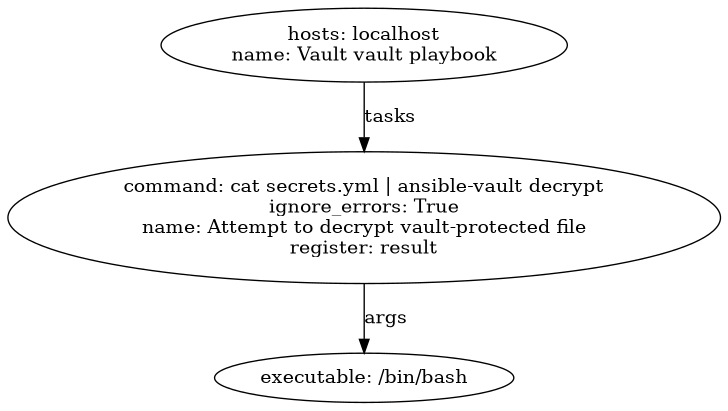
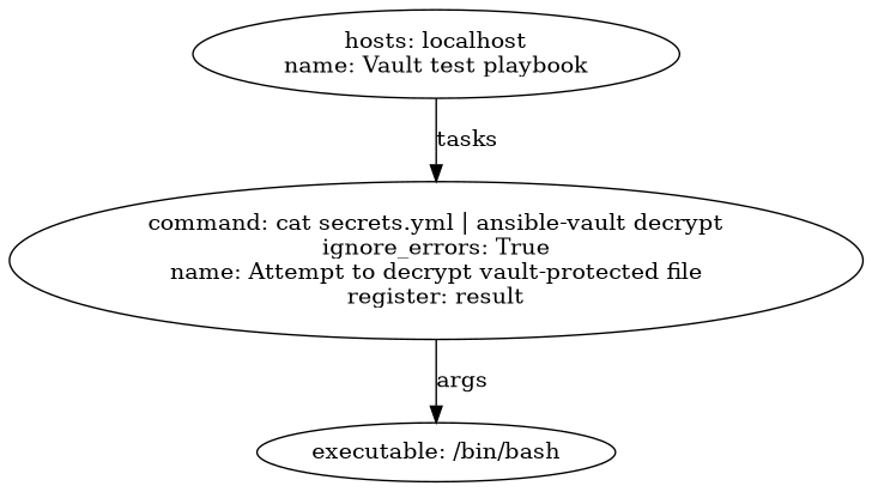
  digraph {
    n1 [label="executable: /bin/bash\n"]
    n2 [label="command: cat secrets.yml | ansible-vault decrypt\nignore_errors: True\nname: Attempt to decrypt vault-protected file\nregister: result\n"]
-   n3 [label="hosts: localhost\nname: Vault vault playbook\n"]
+   n3 [label="hosts: localhost\nname: Vault test playbook\n"]
    n2 -> n1 [label=args]
    n3 -> n2 [label=tasks]
  }
